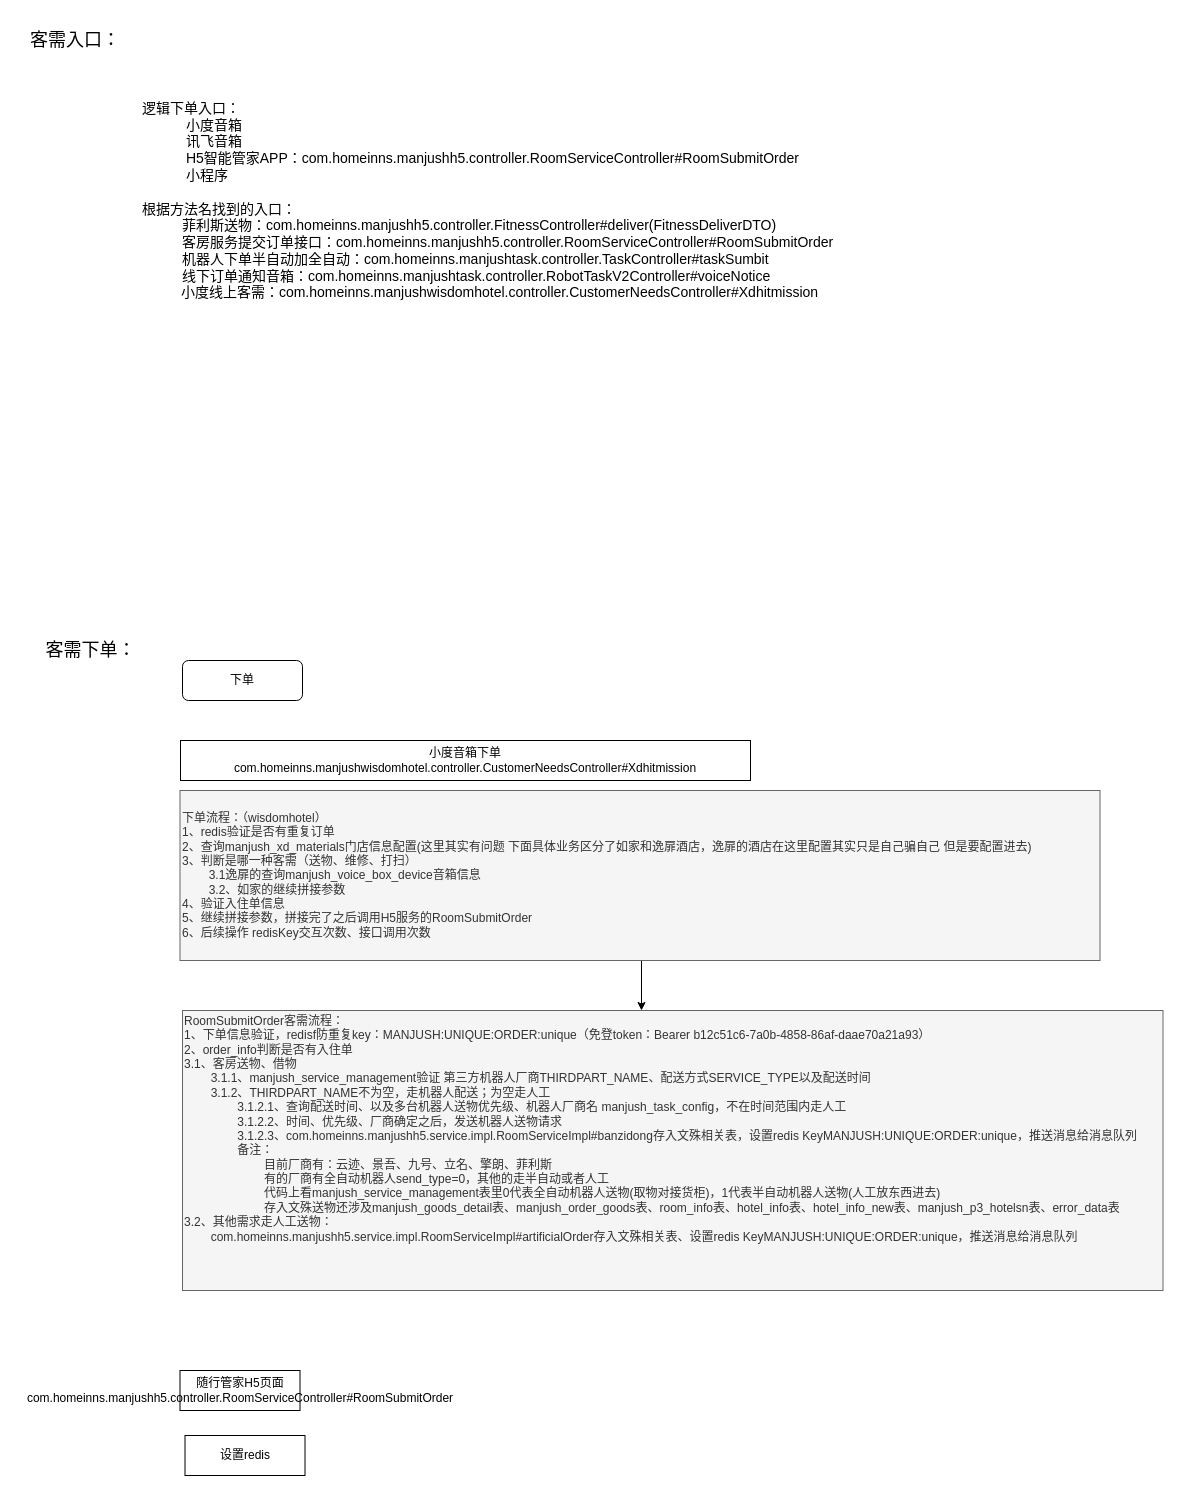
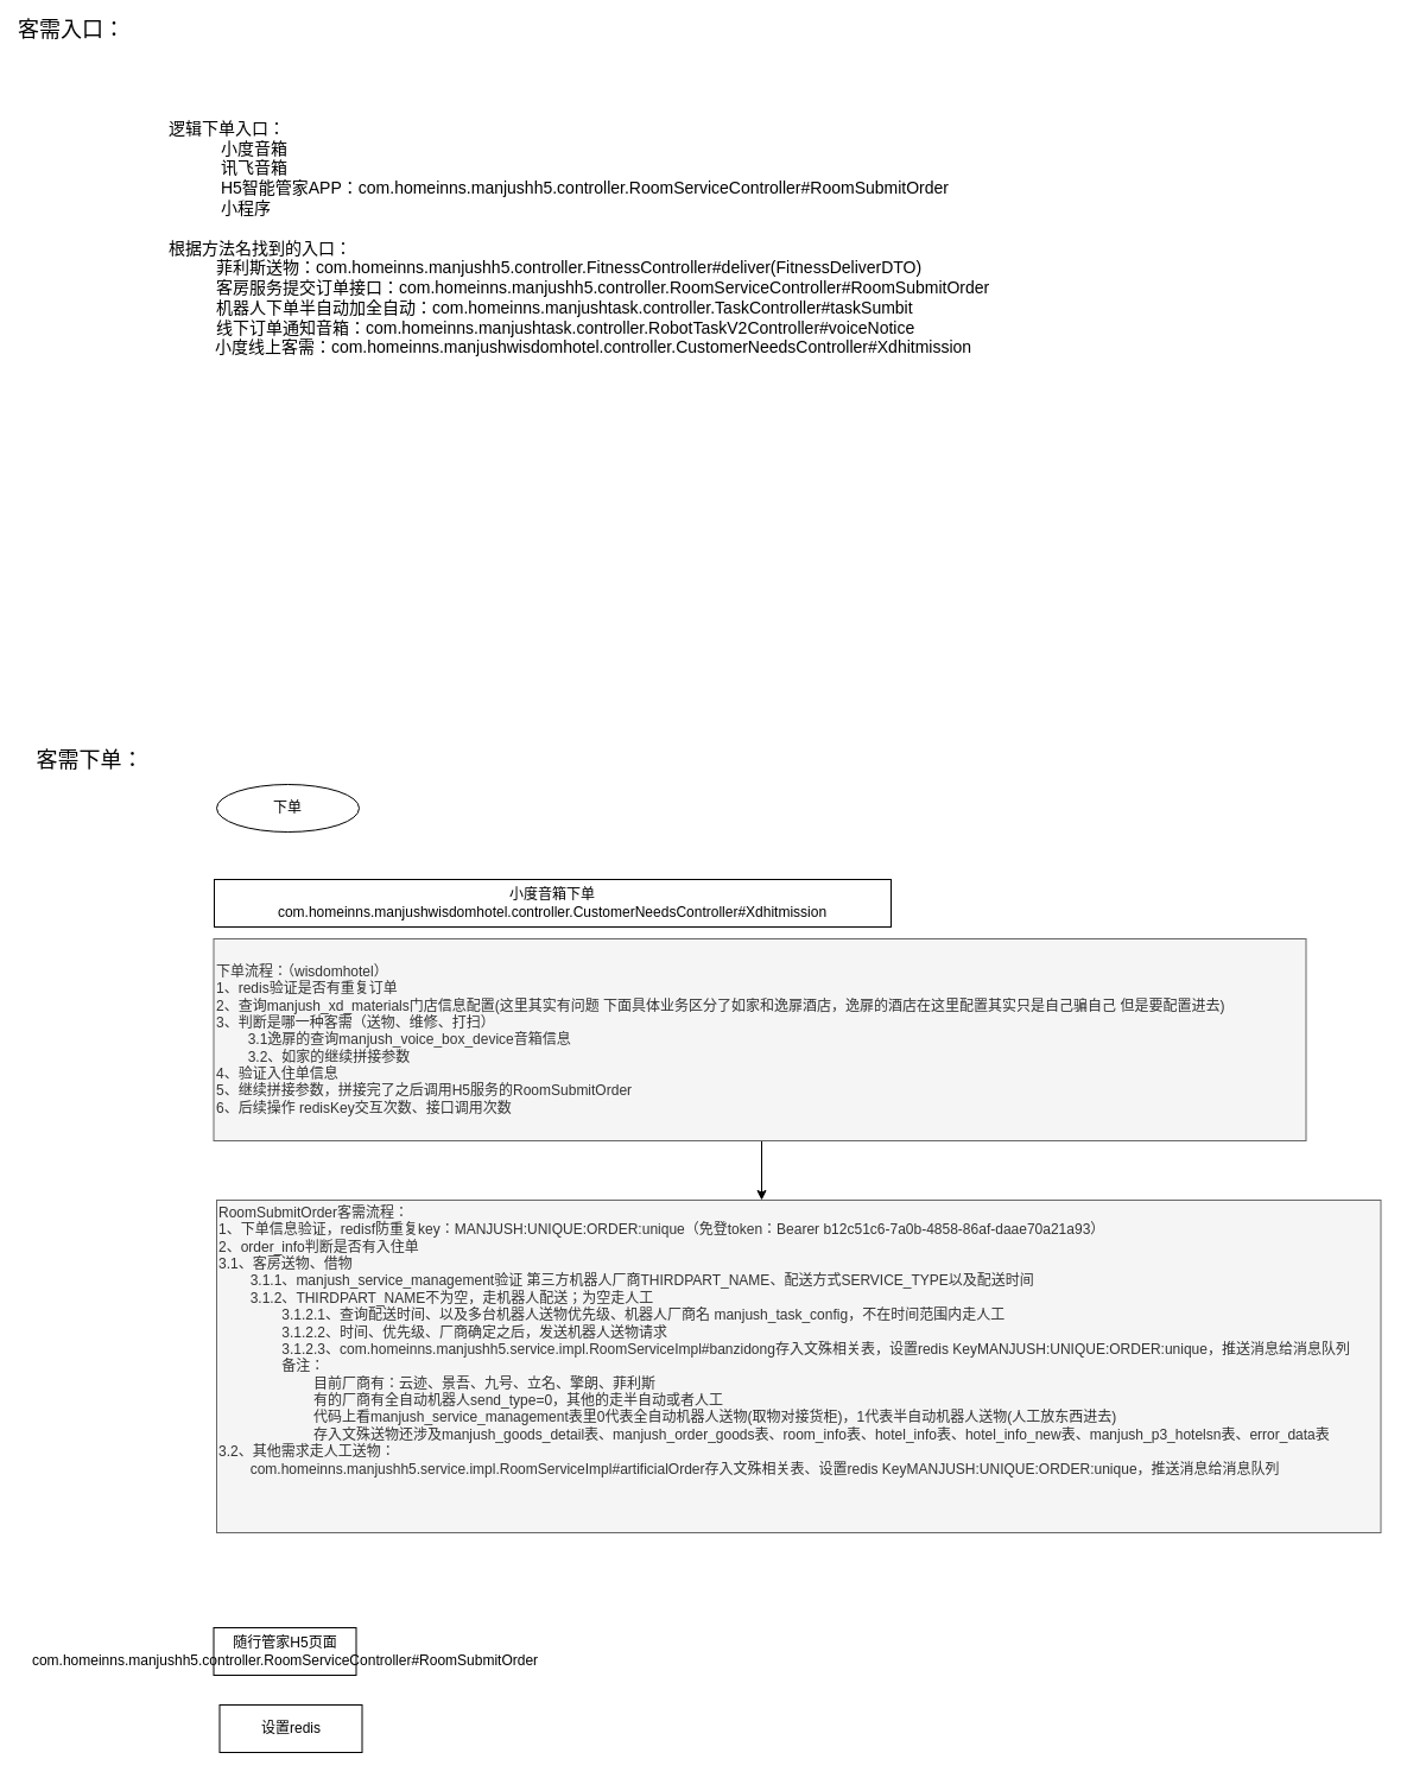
  <mxCell id="0" />
  <mxCell id="1" parent="0" />
- <mxCell id="2" value="&lt;font style=&quot;font-size: 18px;&quot;&gt;客需下单：&lt;/font&gt;" style="text;html=1;align=center;verticalAlign=middle;resizable=0;points=[];autosize=1;strokeColor=none;fillColor=none;" vertex="1" parent="1"><mxGeometry x="35" y="630" width="110" height="40" as="geometry" /></mxCell>
+ <mxCell id="2" value="&lt;font style=&quot;font-size: 18px;&quot;&gt;客需下单：&lt;/font&gt;" style="text;html=1;align=center;verticalAlign=middle;resizable=0;points=[];autosize=1;strokeColor=none;fillColor=none;" vertex="1" parent="1"><mxGeometry x="20" y="620" width="110" height="40" as="geometry" /></mxCell>
  <mxCell id="3" value="小度音箱下单&lt;div&gt;com.homeinns.manjushwisdomhotel.controller.CustomerNeedsController#Xdhitmission&lt;br&gt;&lt;/div&gt;" style="rounded=0;whiteSpace=wrap;html=1;" vertex="1" parent="1"><mxGeometry y="740" width="570" height="40" as="geometry" x="180" /></mxCell>
  <mxCell id="4" value="随行管家H5页面&lt;div&gt;com.homeinns.manjushh5.controller.RoomServiceController#RoomSubmitOrder&lt;br&gt;&lt;/div&gt;" style="rounded=0;whiteSpace=wrap;html=1;" vertex="1" parent="1"><mxGeometry x="179.5" y="1370" width="120" height="40" as="geometry" /></mxCell>
  <mxCell id="5" value="设置redis" style="rounded=0;whiteSpace=wrap;html=1;" vertex="1" parent="1"><mxGeometry x="184.5" y="1435" width="120" height="40" as="geometry" /></mxCell>
- <mxCell id="6" value="下单" style="rounded=1;whiteSpace=wrap;html=1;" vertex="1" parent="1"><mxGeometry x="182" y="660" width="120" height="40" as="geometry" /></mxCell>
+ <mxCell id="6" value="下单" style="ellipse;whiteSpace=wrap;html=1;" vertex="1" parent="1"><mxGeometry x="182" y="660" width="120" height="40" as="geometry" /></mxCell>
  <mxCell id="7" value="" style="edgeStyle=orthogonalEdgeStyle;rounded=0;orthogonalLoop=1;jettySize=auto;html=1;" edge="1" parent="1" source="8"><mxGeometry relative="1" as="geometry"><mxPoint x="641" y="1010" as="targetPoint" /><Array as="points"><mxPoint x="590" y="940" /><mxPoint x="590" y="940" /></Array></mxGeometry></mxCell>
  <mxCell id="8" value="下单流程：（wisdomhotel）&lt;div&gt;&lt;div style=&quot;&quot;&gt;&lt;span style=&quot;&quot;&gt;1、redis验证是否有重复订单&lt;/span&gt;&lt;/div&gt;&lt;div&gt;&lt;div&gt;2、查询manjush_xd_materials门店信息配置(&lt;span style=&quot;&quot;&gt;这里其实有问题 下面具体业务区分了如家和逸扉酒店，逸扉的酒店在这里配置其实只是自己骗自己 但是要配置进去)&lt;/span&gt;&lt;/div&gt;&lt;div&gt;3、&lt;span style=&quot;&quot;&gt;判断是哪一种客需（送物、维修、打扫）&lt;/span&gt;&lt;/div&gt;&lt;div&gt;&lt;span style=&quot;white-space: pre;&quot;&gt;&#09;&lt;/span&gt;3.1逸扉的查询manjush_voice_box_device音箱信息&lt;/div&gt;&lt;/div&gt;&lt;div&gt;&lt;span style=&quot;white-space: pre;&quot;&gt;&#09;&lt;/span&gt;3.2、如家的继续拼接参数&lt;/div&gt;&lt;div&gt;4、验证入住单信息&lt;/div&gt;&lt;div&gt;5、继续拼接参数，拼接完了之后调用H5服务的RoomSubmitOrder&lt;/div&gt;&lt;div&gt;6、后续操作 redisKey交互次数、接口调用次数&lt;/div&gt;&lt;/div&gt;" style="text;html=1;align=left;verticalAlign=middle;whiteSpace=wrap;rounded=0;textShadow=0;labelBackgroundColor=none;labelBorderColor=none;fillColor=#f5f5f5;fontColor=#333333;strokeColor=#666666;" vertex="1" parent="1"><mxGeometry x="179.5" y="790" width="920" height="170" as="geometry" /></mxCell>
  <mxCell id="9" value="RoomSubmitOrder客需流程：&lt;div&gt;&lt;div&gt;1、下单信息验证，redisf防重复key：MANJUSH:UNIQUE:ORDER:unique（免登token：Bearer b12c51c6-7a0b-4858-86af-daae70a21a93）&lt;/div&gt;&lt;div&gt;2、order_info判断是否有入住单&lt;/div&gt;&lt;div&gt;3.1、客房送物、借物&lt;/div&gt;&lt;div&gt;&lt;span style=&quot;white-space: pre;&quot;&gt;&#09;&lt;/span&gt;3.1.1、&lt;span style=&quot;background-color: initial;&quot;&gt;manjush_service_management验证 第三方机器人厂商&lt;/span&gt;&lt;span style=&quot;background-color: initial;&quot;&gt;THIRDPART_NAME&lt;/span&gt;&lt;span style=&quot;background-color: initial;&quot;&gt;、配送方式&lt;/span&gt;&lt;span style=&quot;background-color: initial;&quot;&gt;SERVICE_TYPE以及配送时间&lt;/span&gt;&lt;/div&gt;&lt;div&gt;&lt;span style=&quot;background-color: initial;&quot;&gt;&lt;span style=&quot;white-space: pre;&quot;&gt;&#09;&lt;/span&gt;3.1.2、&lt;/span&gt;&lt;span style=&quot;background-color: initial;&quot;&gt;THIRDPART_NAME不为空，走机器人配送；为空走人工&lt;/span&gt;&lt;/div&gt;&lt;div&gt;&lt;span style=&quot;background-color: initial;&quot;&gt;&lt;span style=&quot;white-space: pre;&quot;&gt;&#09;&lt;/span&gt;&lt;span style=&quot;white-space: pre;&quot;&gt;&#09;&lt;/span&gt;3.1.2.1、查询配送时间、以及多台机器人送物优先级、机器人厂商名&amp;nbsp;&lt;/span&gt;&lt;span style=&quot;background-color: initial;&quot;&gt;manjush_task_config，不在时间范围内走人工&lt;/span&gt;&lt;span style=&quot;background-color: initial;&quot;&gt;&lt;br&gt;&lt;/span&gt;&lt;/div&gt;&lt;div&gt;&lt;span style=&quot;background-color: initial;&quot;&gt;&lt;span style=&quot;white-space: pre;&quot;&gt;&#09;&lt;/span&gt;&lt;span style=&quot;white-space: pre;&quot;&gt;&#09;&lt;/span&gt;3.1.2.2、时间、优先级、厂商确定之后，发送机器人送物请求&lt;br&gt;&lt;/span&gt;&lt;/div&gt;&lt;div&gt;&lt;span style=&quot;background-color: initial;&quot;&gt;&lt;span style=&quot;white-space: pre;&quot;&gt;&#09;&lt;/span&gt;&lt;span style=&quot;white-space: pre;&quot;&gt;&#09;&lt;/span&gt;3.1.2.3、&lt;/span&gt;&lt;span style=&quot;background-color: initial;&quot;&gt;com.homeinns.manjushh5.service.impl.RoomServiceImpl#banzidong存入文殊相关表，&lt;/span&gt;&lt;span style=&quot;background-color: initial;&quot;&gt;设置redis Key&lt;/span&gt;&lt;span style=&quot;background-color: initial;&quot;&gt;MANJUSH:UNIQUE:ORDER:unique，推送消息给消息队列&lt;/span&gt;&lt;/div&gt;&lt;div&gt;&lt;span style=&quot;white-space: pre;&quot;&gt;&#09;&lt;/span&gt;&lt;span style=&quot;white-space: pre;&quot;&gt;&#09;&lt;/span&gt;备注：&lt;/div&gt;&lt;div&gt;&lt;span style=&quot;background-color: initial;&quot;&gt;&lt;span style=&quot;white-space: pre;&quot;&gt;&#09;&lt;/span&gt;&lt;span style=&quot;white-space: pre;&quot;&gt;&#09;&lt;/span&gt;&lt;span style=&quot;white-space: pre;&quot;&gt;&#09;&lt;/span&gt;目前厂商有：云迹、景吾、九号、立名、擎朗、菲利斯&lt;/span&gt;&lt;br&gt;&lt;/div&gt;&lt;div&gt;&lt;span style=&quot;background-color: initial;&quot;&gt;&lt;span style=&quot;white-space: pre;&quot;&gt;&#09;&lt;/span&gt;&lt;span style=&quot;white-space: pre;&quot;&gt;&#09;&lt;/span&gt;&lt;span style=&quot;white-space: pre;&quot;&gt;&#09;&lt;/span&gt;有的厂商有全自动机器人send_type=0，其他的走半自动或者人工&lt;br&gt;&lt;/span&gt;&lt;/div&gt;&lt;div&gt;&lt;span style=&quot;background-color: initial;&quot;&gt;&lt;span style=&quot;white-space: pre;&quot;&gt;&#09;&lt;/span&gt;&lt;span style=&quot;white-space: pre;&quot;&gt;&#09;&lt;/span&gt;&lt;span style=&quot;white-space: pre;&quot;&gt;&#09;&lt;/span&gt;代码上看&lt;/span&gt;&lt;span style=&quot;background-color: initial;&quot;&gt;manjush_service_management表里0代表全自动机器人送物(取物对接货柜)，1代表半自动机器人送物(人工放东西进去)&lt;/span&gt;&lt;/div&gt;&lt;div&gt;&lt;span style=&quot;background-color: initial;&quot;&gt;&lt;span style=&quot;white-space: pre;&quot;&gt;&#09;&lt;/span&gt;&lt;span style=&quot;white-space: pre;&quot;&gt;&#09;&lt;/span&gt;&lt;span style=&quot;white-space: pre;&quot;&gt;&#09;&lt;/span&gt;存入文殊送物还涉及manjush_goods_detail表、&lt;/span&gt;&lt;span style=&quot;background-color: initial;&quot;&gt;manjush_order_goods表、room_info表、&lt;/span&gt;&lt;span style=&quot;background-color: initial;&quot;&gt;hotel_info表、&lt;/span&gt;&lt;span style=&quot;background-color: initial;&quot;&gt;hotel_info_new表、&lt;/span&gt;&lt;span style=&quot;background-color: initial;&quot;&gt;manjush_p3_hotelsn表、error_data表&lt;/span&gt;&lt;/div&gt;&lt;div&gt;3.2、其他需求走人工送物：&lt;/div&gt;&lt;div&gt;&lt;span style=&quot;white-space: pre;&quot;&gt;&#09;&lt;/span&gt;&lt;span style=&quot;background-color: initial;&quot;&gt;com.homeinns.manjushh5.service.impl.RoomServiceImpl#artificialOrder存入文殊相关表、&lt;/span&gt;&lt;span style=&quot;background-color: initial;&quot;&gt;设置redis Key&lt;/span&gt;&lt;span style=&quot;background-color: initial;&quot;&gt;MANJUSH:UNIQUE:ORDER:unique，推送消息给消息队列&lt;/span&gt;&lt;br&gt;&lt;/div&gt;&lt;div&gt;&lt;span style=&quot;background-color: initial;&quot;&gt;&lt;span style=&quot;white-space: pre;&quot;&gt;&#09;&lt;/span&gt;&lt;br&gt;&lt;/span&gt;&lt;/div&gt;&lt;div&gt;&lt;span style=&quot;white-space: pre;&quot;&gt;&#09;&lt;/span&gt;&lt;br&gt;&lt;div&gt;&lt;br&gt;&lt;/div&gt;&lt;/div&gt;&lt;/div&gt;" style="text;html=1;align=left;verticalAlign=middle;whiteSpace=wrap;rounded=0;fillColor=#f5f5f5;fontColor=#333333;strokeColor=#666666;" vertex="1" parent="1"><mxGeometry x="182" y="1010" width="980.5" height="280" as="geometry" /></mxCell>
- <mxCell id="10" value="&lt;font style=&quot;font-size: 18px;&quot;&gt;客需入口：&lt;/font&gt;" style="text;html=1;align=center;verticalAlign=middle;whiteSpace=wrap;rounded=0;" vertex="1" parent="1"><mxGeometry x="20" y="20" width="110" height="40" as="geometry" /></mxCell>
+ <mxCell id="10" value="&lt;font style=&quot;font-size: 18px;&quot;&gt;客需入口：&lt;/font&gt;" style="text;html=1;align=center;verticalAlign=middle;whiteSpace=wrap;rounded=0;" vertex="1" parent="1"><mxGeometry x="5" y="5" width="110" height="40" as="geometry" /></mxCell>
  <mxCell id="11" value="&lt;font style=&quot;font-size: 14px;&quot;&gt;逻辑下单入口：&lt;br&gt;&lt;/font&gt;&lt;blockquote style=&quot;margin: 0 0 0 40px; border: none; padding: 0px;&quot;&gt;&lt;div style=&quot;font-size: 14px;&quot;&gt;&lt;span style=&quot;background-color: initial;&quot;&gt;&lt;font style=&quot;font-size: 14px;&quot;&gt;&amp;nbsp;&lt;font style=&quot;font-size: 14px;&quot;&gt;小度音箱&lt;/font&gt;&lt;/font&gt;&lt;/span&gt;&lt;/div&gt;&lt;div style=&quot;font-size: 14px;&quot;&gt;&lt;span style=&quot;background-color: initial;&quot;&gt;&lt;font style=&quot;font-size: 14px;&quot;&gt;&amp;nbsp;讯飞音箱&lt;/font&gt;&lt;/span&gt;&lt;/div&gt;&lt;div style=&quot;font-size: 14px;&quot;&gt;&lt;span style=&quot;background-color: initial;&quot;&gt;&lt;font style=&quot;font-size: 14px;&quot;&gt;&amp;nbsp;H5智能管家APP：com.homeinns.manjushh5.controller.RoomServiceController#RoomSubmitOrder&lt;/font&gt;&lt;/span&gt;&lt;/div&gt;&lt;div style=&quot;font-size: 14px;&quot;&gt;&lt;span style=&quot;background-color: initial;&quot;&gt;&lt;font style=&quot;font-size: 14px;&quot;&gt;&amp;nbsp;小程序&lt;/font&gt;&lt;/span&gt;&lt;/div&gt;&lt;/blockquote&gt;&lt;div style=&quot;font-size: 14px;&quot;&gt;&lt;font style=&quot;font-size: 14px;&quot;&gt;&lt;br&gt;&lt;/font&gt;&lt;/div&gt;&lt;div style=&quot;font-size: 14px;&quot;&gt;根据方法名找到的入口：&lt;/div&gt;&lt;blockquote style=&quot;margin: 0 0 0 40px; border: none; padding: 0px;&quot;&gt;&lt;div style=&quot;font-size: 14px;&quot;&gt;&lt;span style=&quot;background-color: initial;&quot;&gt;&lt;font style=&quot;font-size: 14px;&quot;&gt;菲利斯送物：&lt;/font&gt;&lt;/span&gt;&lt;span style=&quot;background-color: initial;&quot;&gt;com.homeinns.manjushh5.controller.FitnessController#deliver(FitnessDeliverDTO)&lt;/span&gt;&lt;/div&gt;&lt;div style=&quot;font-size: 14px;&quot;&gt;&lt;span style=&quot;background-color: initial;&quot;&gt;&lt;font style=&quot;font-size: 14px;&quot;&gt;客房服务提交订单接口：&lt;/font&gt;&lt;/span&gt;&lt;span style=&quot;background-color: initial;&quot;&gt;com.homeinns.manjushh5.controller.RoomServiceController#RoomSubmitOrder&lt;/span&gt;&lt;/div&gt;&lt;div style=&quot;font-size: 14px;&quot;&gt;&lt;span style=&quot;background-color: initial;&quot;&gt;&lt;font style=&quot;font-size: 14px;&quot;&gt;机器人下单半自动加全自动：&lt;/font&gt;&lt;/span&gt;&lt;span style=&quot;background-color: initial;&quot;&gt;com.homeinns.manjushtask.controller.TaskController#taskSumbit&lt;/span&gt;&lt;/div&gt;&lt;div style=&quot;font-size: 14px;&quot;&gt;&lt;span style=&quot;background-color: initial;&quot;&gt;&lt;font style=&quot;font-size: 14px;&quot;&gt;线下订单通知音箱：&lt;/font&gt;&lt;/span&gt;&lt;span style=&quot;background-color: initial;&quot;&gt;com.homeinns.manjushtask.controller.RobotTaskV2Controller#voiceNotice&lt;/span&gt;&lt;/div&gt;&lt;/blockquote&gt;&lt;div style=&quot;font-size: 14px;&quot;&gt;&lt;span style=&quot;background-color: initial;&quot;&gt;&lt;span style=&quot;white-space: pre;&quot;&gt;&#09;&lt;/span&gt;&amp;nbsp; 小度线上客需：&lt;/span&gt;&lt;span style=&quot;background-color: initial;&quot;&gt;com.homeinns.manjushwisdomhotel.controller.CustomerNeedsController#Xdhitmission&lt;/span&gt;&lt;br&gt;&lt;/div&gt;" style="text;html=1;align=left;verticalAlign=middle;whiteSpace=wrap;rounded=0;" vertex="1" parent="1"><mxGeometry x="140" y="60" width="780.5" height="280" as="geometry" /></mxCell>
